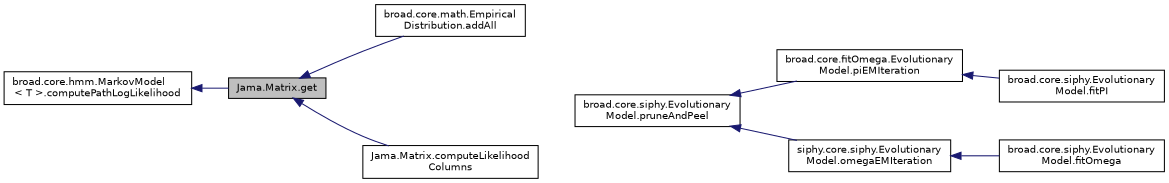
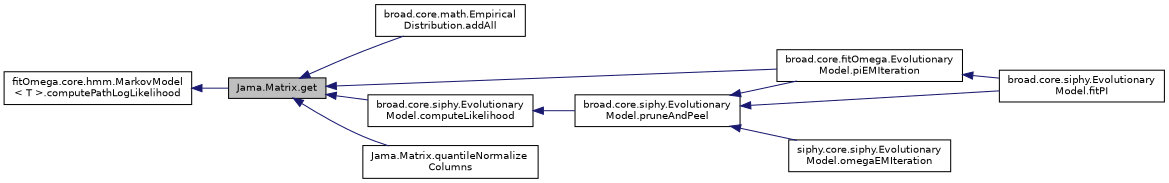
  digraph {
    rankdir=LR
    node [color=black fillcolor=white fontname=Helvetica fontsize=10 shape=record style=filled]
    edge [color=midnightblue dir=back fontname=Helvetica fontsize=10 labelfontname=Helvetica labelfontsize=10 style=solid]
    n1 [fillcolor=grey75 fontcolor=black height=0.2 label="Jama.Matrix.get" width=0.4]
    n2 [height=0.2 label="broad.core.math.Empirical\lDistribution.addAll" width=0.4]
    n3 [height=0.2 label="broad.core.fitOmega.Evolutionary\lModel.piEMIteration" width=0.4]
-   n5 [height=0.2 label="Jama.Matrix.computeLikelihood\lColumns" width=0.4]
-   n6 [height=0.2 label="broad.core.hmm.MarkovModel\l\< T \>.computePathLogLikelihood" width=0.4]
+   n4 [height=0.2 label="broad.core.siphy.Evolutionary\lModel.computeLikelihood" width=0.4]
+   n5 [height=0.2 label="Jama.Matrix.quantileNormalize\lColumns" width=0.4]
+   n6 [height=0.2 label="fitOmega.core.hmm.MarkovModel\l\< T \>.computePathLogLikelihood" width=0.4]
    n7 [height=0.2 label="broad.core.siphy.Evolutionary\lModel.fitPI" width=0.4]
    n8 [height=0.2 label="broad.core.siphy.Evolutionary\lModel.pruneAndPeel" width=0.4]
    n9 [height=0.2 label="siphy.core.siphy.Evolutionary\lModel.omegaEMIteration" width=0.4]
-   n10 [height=0.2 label="broad.core.siphy.Evolutionary\lModel.fitOmega" width=0.4]
    n1 -> n2
+   n1 -> n3
+   n1 -> n4
    n1 -> n5
    n3 -> n7
+   n4 -> n8
    n6 -> n1
    n8 -> n3
+   n8 -> n7
    n8 -> n9
-   n9 -> n10
  }
